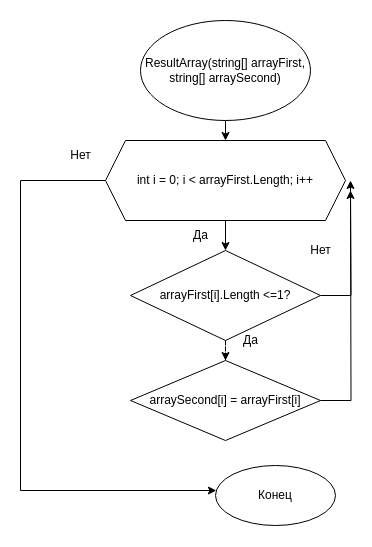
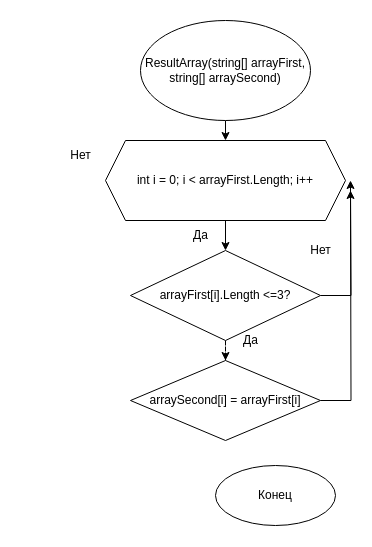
  <mxCell id="0" />
  <mxCell id="1" parent="0" />
  <mxCell id="2" value="" style="edgeStyle=orthogonalEdgeStyle;rounded=0;orthogonalLoop=1;jettySize=auto;html=1;" parent="1" source="3" edge="1"><mxGeometry relative="1" as="geometry"><mxPoint x="225" y="140" as="targetPoint" /></mxGeometry></mxCell>
  <mxCell id="3" value="ResultArray(string[] arrayFirst, string[] arraySecond)" style="ellipse;whiteSpace=wrap;html=1;" parent="1" vertex="1"><mxGeometry x="140" y="20" width="170" height="100" as="geometry" /></mxCell>
  <mxCell id="4" value="" style="edgeStyle=orthogonalEdgeStyle;rounded=0;orthogonalLoop=1;jettySize=auto;html=1;" parent="1" source="6" target="9" edge="1"><mxGeometry relative="1" as="geometry" /></mxCell>
- <mxCell id="5" value="" style="edgeStyle=orthogonalEdgeStyle;rounded=0;orthogonalLoop=1;jettySize=auto;html=1;" parent="1" source="6" target="12" edge="1"><mxGeometry relative="1" as="geometry"><Array as="points"><mxPoint x="20" y="180" /><mxPoint x="20" y="490" /></Array></mxGeometry></mxCell>
  <mxCell id="6" value="int i = 0; i &amp;lt; arrayFirst.Length; i++" style="shape=hexagon;perimeter=hexagonPerimeter2;whiteSpace=wrap;html=1;fixedSize=1;" parent="1" vertex="1"><mxGeometry x="105" y="140" width="240" height="80" as="geometry" /></mxCell>
  <mxCell id="7" value="" style="edgeStyle=orthogonalEdgeStyle;rounded=0;orthogonalLoop=1;jettySize=auto;html=1;dashed=1;" parent="1" source="9" target="11" edge="1"><mxGeometry relative="1" as="geometry" /></mxCell>
  <mxCell id="8" style="edgeStyle=orthogonalEdgeStyle;rounded=0;orthogonalLoop=1;jettySize=auto;html=1;exitX=1;exitY=0.5;exitDx=0;exitDy=0;" edge="1" parent="1" source="9"><mxGeometry relative="1" as="geometry"><mxPoint x="350" y="190" as="targetPoint" /></mxGeometry></mxCell>
- <mxCell id="9" value="arrayFirst[i].Length &amp;lt;=1?" style="rhombus;whiteSpace=wrap;html=1;" parent="1" vertex="1"><mxGeometry x="130" y="250" width="190" height="90" as="geometry" /></mxCell>
+ <mxCell id="9" value="arrayFirst[i].Length &amp;lt;=3?" style="rhombus;whiteSpace=wrap;html=1;" parent="1" vertex="1"><mxGeometry x="130" y="250" width="190" height="90" as="geometry" /></mxCell>
  <mxCell id="10" style="edgeStyle=orthogonalEdgeStyle;rounded=0;orthogonalLoop=1;jettySize=auto;html=1;" edge="1" parent="1" source="11"><mxGeometry relative="1" as="geometry"><mxPoint x="350" y="180" as="targetPoint" /></mxGeometry></mxCell>
  <mxCell id="11" value="arraySecond[i] = arrayFirst[i]&lt;br&gt;" style="rhombus;whiteSpace=wrap;html=1;" parent="1" vertex="1"><mxGeometry x="130" y="360" width="190" height="80" as="geometry" /></mxCell>
  <mxCell id="12" value="Конец" style="ellipse;whiteSpace=wrap;html=1;" parent="1" vertex="1"><mxGeometry x="215" y="465" width="120" height="60" as="geometry" /></mxCell>
  <mxCell id="13" value="Да" style="text;html=1;align=center;verticalAlign=middle;resizable=0;points=[];autosize=1;strokeColor=none;fillColor=none;" parent="1" vertex="1"><mxGeometry x="230" y="325" width="40" height="30" as="geometry" /></mxCell>
  <mxCell id="14" value="Да" style="text;html=1;align=center;verticalAlign=middle;resizable=0;points=[];autosize=1;strokeColor=none;fillColor=none;" parent="1" vertex="1"><mxGeometry x="180" y="220" width="40" height="30" as="geometry" /></mxCell>
  <mxCell id="15" value="Нет" style="text;html=1;align=center;verticalAlign=middle;resizable=0;points=[];autosize=1;strokeColor=none;fillColor=none;" parent="1" vertex="1"><mxGeometry x="300" y="235" width="40" height="30" as="geometry" /></mxCell>
  <mxCell id="16" value="Нет" style="text;html=1;align=center;verticalAlign=middle;resizable=0;points=[];autosize=1;strokeColor=none;fillColor=none;" parent="1" vertex="1"><mxGeometry x="60" y="140" width="40" height="30" as="geometry" /></mxCell>
